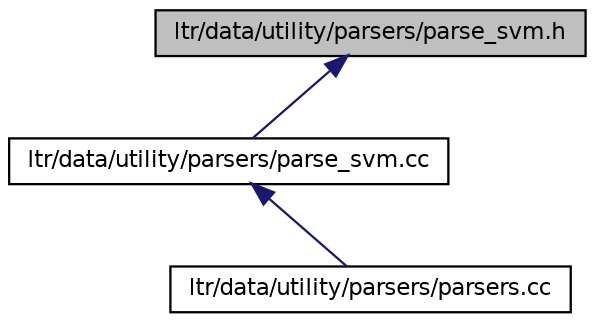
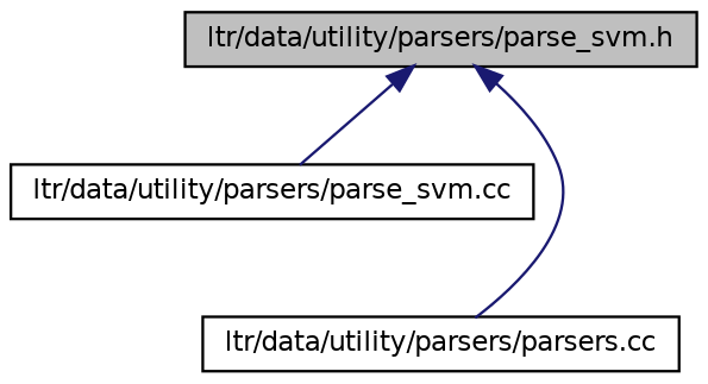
  digraph {
    node [color=black fillcolor=white fontname=Helvetica fontsize=10 shape=record style=filled]
    edge [color=midnightblue dir=back fontname=Helvetica fontsize=10 labelfontname=Helvetica labelfontsize=10 style=solid]
    n1 [fillcolor=grey75 fontcolor=black height=0.2 label="ltr/data/utility/parsers/parse_svm.h" width=0.4]
    n2 [height=0.2 label="ltr/data/utility/parsers/parse_svm.cc" width=0.4]
    n3 [height=0.2 label="ltr/data/utility/parsers/parsers.cc" width=0.4]
    n1 -> n2
-   n2 -> n3
+   n1 -> n3
  }
